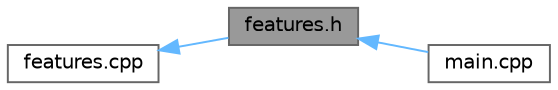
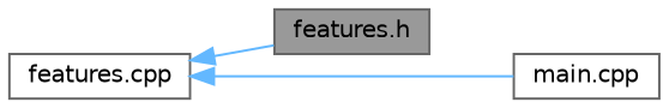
  digraph {
    rankdir=LR
    node [color=grey40 fillcolor=white fontname=Helvetica fontsize=10 shape=box style=filled]
    edge [color=steelblue1 dir=back fontname=Helvetica fontsize=10 labelfontname=Helvetica labelfontsize=10 style=solid]
    n1 [color=gray40 fillcolor=grey60 fontcolor=black height=0.2 label="features.h" width=0.4]
    n2 [height=0.2 label="main.cpp" width=0.4]
    n3 [height=0.2 label="features.cpp" width=0.4]
-   n1 -> n2
+   n3 -> n2
    n3 -> n1
  }
